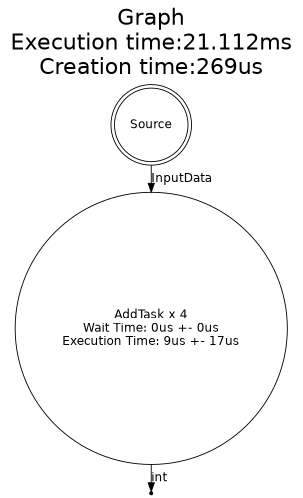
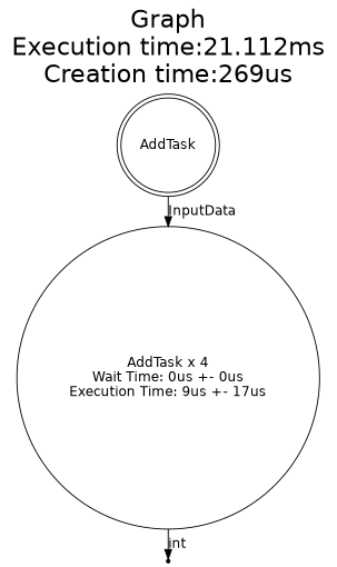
  digraph {
    fontsize=25
    label="Graph\nExecution time:21.112ms\nCreation time:269us"
    labeljust=left
    labelloc=top
    penwidth=5
    ranksep=0
    fontname="DejaVu Sans"
    node [fontname="DejaVu Sans"]
    edge [fontname="DejaVu Sans"]
    n1 [label="AddTask x 4\nWait Time: 0us +- 0us\nExecution Time: 9us +- 17us" shape=circle]
    n2 [label=Sink shape=point]
-   n3 [label=Source shape=doublecircle]
+   n3 [label=AddTask shape=doublecircle]
    n1 -> n2 [label=int]
    n3 -> n1 [label=InputData]
  }
